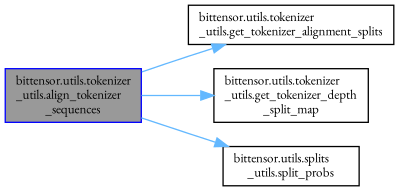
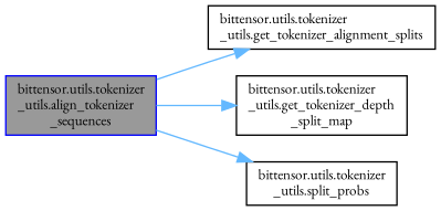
  digraph {
    rankdir=LR
    fontname="EB Garamond"
    node [color=black fillcolor=white fontname="EB Garamond" fontsize=10 shape=box style=filled]
    edge [color=steelblue1 fontname="EB Garamond" fontsize=10 labelfontname=Helvetica labelfontsize=10 style=solid]
    n1 [color=blue fillcolor=grey60 fontcolor=black height=0.2 label="bittensor.utils.tokenizer\l_utils.align_tokenizer\l_sequences" width=0.4]
    n2 [height=0.2 label="bittensor.utils.tokenizer\l_utils.get_tokenizer_alignment_splits" width=0.4]
    n3 [height=0.2 label="bittensor.utils.tokenizer\l_utils.get_tokenizer_depth\l_split_map" width=0.4]
-   n4 [height=0.2 label="bittensor.utils.splits\l_utils.split_probs" width=0.4]
+   n4 [height=0.2 label="bittensor.utils.tokenizer\l_utils.split_probs" width=0.4]
    n1 -> n2
    n1 -> n3
    n1 -> n4
  }
